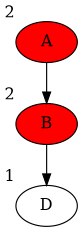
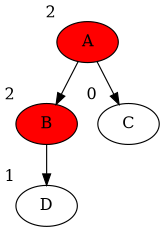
  strict digraph {
    node [xlabel=2]
    A [fillcolor=red style=filled]
    B [fillcolor=red style=filled]
+   C [xlabel=0]
    D [xlabel=1]
    A -> B
+   A -> C
    B -> D
  }
